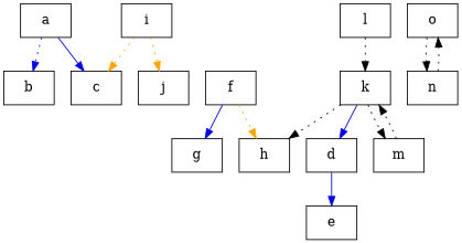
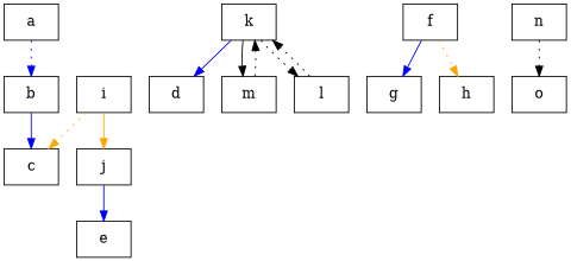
  digraph {
    node [shape=box]
    edge [style=dotted]
    n1 [label=a]
    n2 [label=c]
    n3 [label=b]
    n4 [label=e]
    n5 [label=d]
    n6 [label=k]
    n7 [label=m]
    n8 [label=l]
    n9 [label=g]
    n10 [label=f]
    n11 [label=h]
    n12 [label=i]
    n13 [label=j]
    n14 [label=o]
    n15 [label=n]
-   n1 -> n2 [color=blue style=""]
+   n3 -> n2 [color=blue style=""]
    n1 -> n3 [color=blue]
-   n5 -> n4 [color=blue style=""]
+   n13 -> n4 [color=blue style=""]
    n6 -> n5 [color=blue style=""]
-   n6 -> n7
-   n6 -> n11
+   n6 -> n7 [style=solid]
+   n6 -> n8
    n7 -> n6
    n8 -> n6
    n10 -> n9 [color=blue style=""]
    n10 -> n11 [color=orange]
    n12 -> n2 [color=orange]
-   n12 -> n13 [color=orange]
-   n14 -> n15
+   n12 -> n13 [color=orange style=""]
    n15 -> n14
  }
